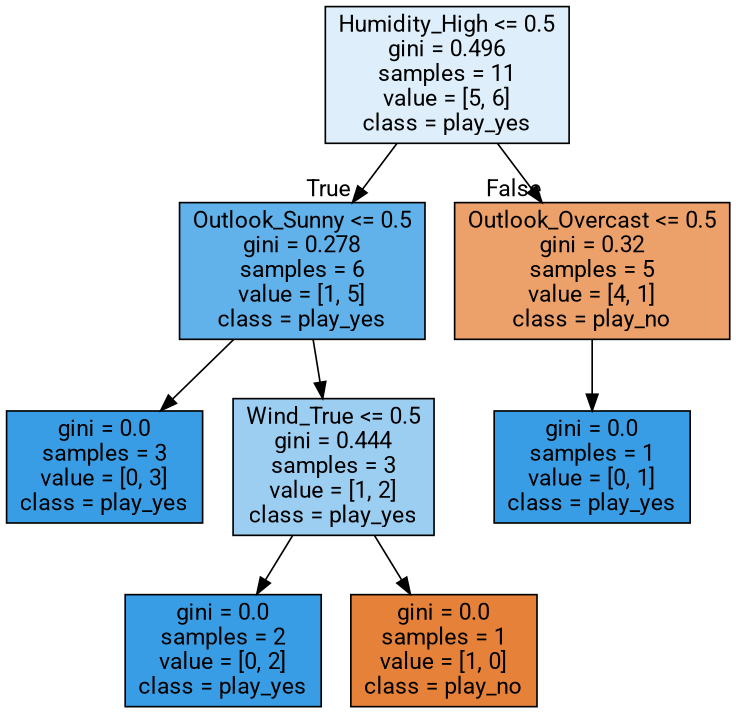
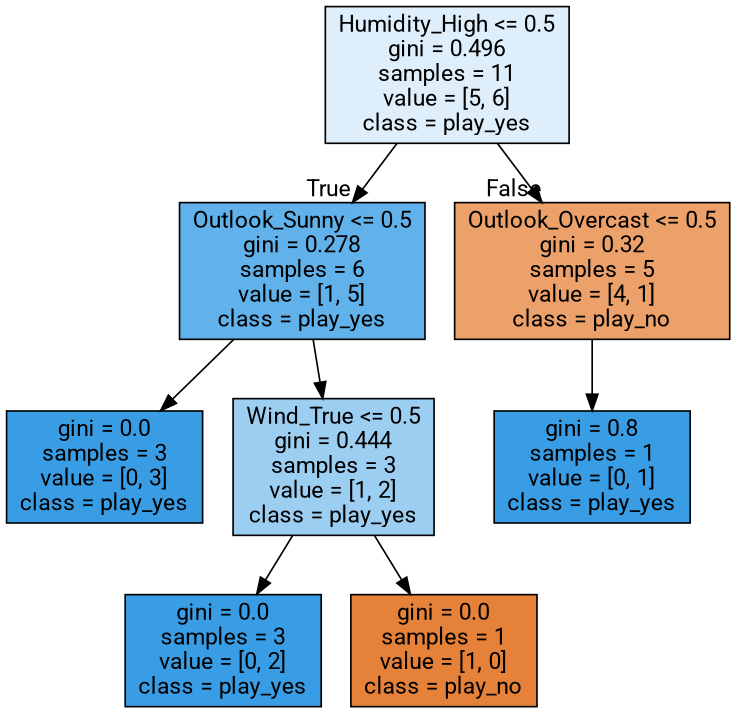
  digraph {
    fontname=Roboto
    node [color=black fillcolor="#399de5" fontname=Roboto shape=box style=filled]
    edge [fontname=Roboto]
    n1 [fillcolor="#deeffb" label="Humidity_High <= 0.5\ngini = 0.496\nsamples = 11\nvalue = [5, 6]\nclass = play_yes"]
    n2 [fillcolor="#61b1ea" label="Outlook_Sunny <= 0.5\ngini = 0.278\nsamples = 6\nvalue = [1, 5]\nclass = play_yes"]
    n3 [fillcolor="#eca06a" label="Outlook_Overcast <= 0.5\ngini = 0.32\nsamples = 5\nvalue = [4, 1]\nclass = play_no"]
    n4 [label="gini = 0.0\nsamples = 3\nvalue = [0, 3]\nclass = play_yes"]
    n5 [fillcolor="#9ccef2" label="Wind_True <= 0.5\ngini = 0.444\nsamples = 3\nvalue = [1, 2]\nclass = play_yes"]
-   n6 [label="gini = 0.0\nsamples = 1\nvalue = [0, 1]\nclass = play_yes"]
-   n7 [label="gini = 0.0\nsamples = 2\nvalue = [0, 2]\nclass = play_yes"]
+   n6 [label="gini = 0.8\nsamples = 1\nvalue = [0, 1]\nclass = play_yes"]
+   n7 [label="gini = 0.0\nsamples = 3\nvalue = [0, 2]\nclass = play_yes"]
    n8 [fillcolor="#e58139" label="gini = 0.0\nsamples = 1\nvalue = [1, 0]\nclass = play_no"]
    n1 -> n2 [headlabel=True labelangle=45 labeldistance=2.5]
    n1 -> n3 [headlabel=False labelangle=-45 labeldistance=2.5]
    n2 -> n4
    n2 -> n5
    n3 -> n6
    n5 -> n7
    n5 -> n8
  }
